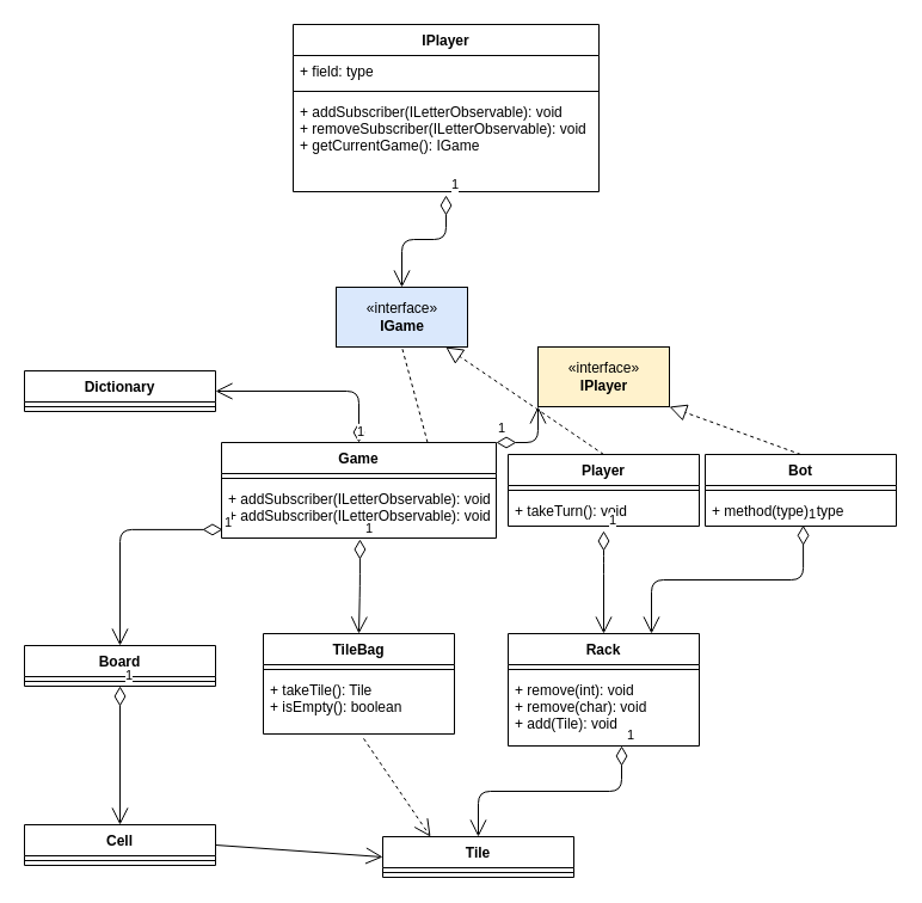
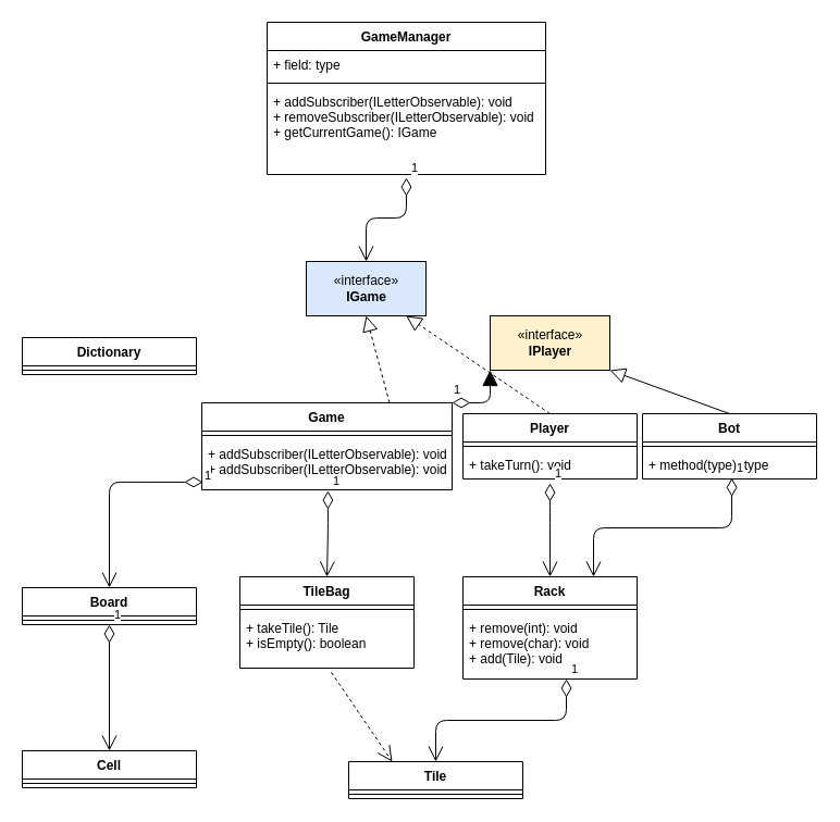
  <mxCell id="0" />
  <mxCell id="1" parent="0" />
  <mxCell id="2" value="Game" style="swimlane;fontStyle=1;align=center;verticalAlign=top;childLayout=stackLayout;horizontal=1;startSize=26;horizontalStack=0;resizeParent=1;resizeParentMax=0;resizeLast=0;collapsible=1;marginBottom=0;" parent="1" vertex="1"><mxGeometry x="185" y="370" width="230" height="80" as="geometry"><mxRectangle x="320" y="200" width="100" height="26" as="alternateBounds" /></mxGeometry></mxCell>
  <mxCell id="3" value="" style="line;strokeWidth=1;fillColor=none;align=left;verticalAlign=middle;spacingTop=-1;spacingLeft=3;spacingRight=3;rotatable=0;labelPosition=right;points=[];portConstraint=eastwest;" parent="2" vertex="1"><mxGeometry y="26" width="230" height="8" as="geometry" /></mxCell>
  <mxCell id="4" value="+ addSubscriber(ILetterObservable): void&#10;+ addSubscriber(ILetterObservable): void" style="text;strokeColor=none;fillColor=none;align=left;verticalAlign=top;spacingLeft=4;spacingRight=4;overflow=hidden;rotatable=0;points=[[0,0.5],[1,0.5]];portConstraint=eastwest;" parent="2" vertex="1"><mxGeometry y="34" width="230" height="46" as="geometry" /></mxCell>
  <mxCell id="5" value="Dictionary" style="swimlane;fontStyle=1;align=center;verticalAlign=top;childLayout=stackLayout;horizontal=1;startSize=26;horizontalStack=0;resizeParent=1;resizeParentMax=0;resizeLast=0;collapsible=1;marginBottom=0;" parent="1" vertex="1"><mxGeometry x="20" y="310" width="160" height="34" as="geometry"><mxRectangle x="49" y="410" width="90" height="26" as="alternateBounds" /></mxGeometry></mxCell>
  <mxCell id="6" value="" style="line;strokeWidth=1;fillColor=none;align=left;verticalAlign=middle;spacingTop=-1;spacingLeft=3;spacingRight=3;rotatable=0;labelPosition=right;points=[];portConstraint=eastwest;" parent="5" vertex="1"><mxGeometry y="26" width="160" height="8" as="geometry" /></mxCell>
  <mxCell id="7" value="«interface»&lt;br&gt;&lt;b&gt;IPlayer&lt;/b&gt;" style="html=1;fillColor=#fff2cc;" parent="1" vertex="1"><mxGeometry x="450" y="290" width="110" height="50" as="geometry" /></mxCell>
- <mxCell id="8" value="1" style="endArrow=open;html=1;endSize=12;startArrow=diamondThin;startSize=14;startFill=0;edgeStyle=orthogonalEdgeStyle;align=left;verticalAlign=bottom;exitX=1;exitY=0;exitDx=0;exitDy=0;entryX=0;entryY=1;entryDx=0;entryDy=0;" parent="1" source="2" target="7" edge="1"><mxGeometry x="-1" y="3" relative="1" as="geometry"><mxPoint x="240" y="410" as="sourcePoint" /><mxPoint x="400" y="410" as="targetPoint" /><Array as="points"><mxPoint x="450" y="370" /></Array></mxGeometry></mxCell>
+ <mxCell id="8" value="1" style="endArrow=block;html=1;endSize=12;startArrow=diamondThin;startSize=14;startFill=0;edgeStyle=orthogonalEdgeStyle;align=left;verticalAlign=bottom;exitX=1;exitY=0;exitDx=0;exitDy=0;entryX=0;entryY=1;entryDx=0;entryDy=0;" parent="1" source="2" target="7" edge="1"><mxGeometry x="-1" y="3" relative="1" as="geometry"><mxPoint x="240" y="410" as="sourcePoint" /><mxPoint x="400" y="410" as="targetPoint" /><Array as="points"><mxPoint x="450" y="370" /></Array></mxGeometry></mxCell>
  <mxCell id="9" value="Player" style="swimlane;fontStyle=1;align=center;verticalAlign=top;childLayout=stackLayout;horizontal=1;startSize=26;horizontalStack=0;resizeParent=1;resizeParentMax=0;resizeLast=0;collapsible=1;marginBottom=0;" parent="1" vertex="1"><mxGeometry x="425" y="380" width="160" height="60" as="geometry" /></mxCell>
  <mxCell id="10" value="" style="line;strokeWidth=1;fillColor=none;align=left;verticalAlign=middle;spacingTop=-1;spacingLeft=3;spacingRight=3;rotatable=0;labelPosition=right;points=[];portConstraint=eastwest;" parent="9" vertex="1"><mxGeometry y="26" width="160" height="8" as="geometry" /></mxCell>
  <mxCell id="11" value="+ takeTurn(): void" style="text;strokeColor=none;fillColor=none;align=left;verticalAlign=top;spacingLeft=4;spacingRight=4;overflow=hidden;rotatable=0;points=[[0,0.5],[1,0.5]];portConstraint=eastwest;" parent="9" vertex="1"><mxGeometry y="34" width="160" height="26" as="geometry" /></mxCell>
  <mxCell id="12" value="Bot" style="swimlane;fontStyle=1;align=center;verticalAlign=top;childLayout=stackLayout;horizontal=1;startSize=26;horizontalStack=0;resizeParent=1;resizeParentMax=0;resizeLast=0;collapsible=1;marginBottom=0;" parent="1" vertex="1"><mxGeometry x="590" y="380" width="160" height="60" as="geometry" /></mxCell>
  <mxCell id="13" value="" style="line;strokeWidth=1;fillColor=none;align=left;verticalAlign=middle;spacingTop=-1;spacingLeft=3;spacingRight=3;rotatable=0;labelPosition=right;points=[];portConstraint=eastwest;" parent="12" vertex="1"><mxGeometry y="26" width="160" height="8" as="geometry" /></mxCell>
  <mxCell id="14" value="+ method(type): type" style="text;strokeColor=none;fillColor=none;align=left;verticalAlign=top;spacingLeft=4;spacingRight=4;overflow=hidden;rotatable=0;points=[[0,0.5],[1,0.5]];portConstraint=eastwest;" parent="12" vertex="1"><mxGeometry y="34" width="160" height="26" as="geometry" /></mxCell>
  <mxCell id="15" value="TileBag" style="swimlane;fontStyle=1;align=center;verticalAlign=top;childLayout=stackLayout;horizontal=1;startSize=26;horizontalStack=0;resizeParent=1;resizeParentMax=0;resizeLast=0;collapsible=1;marginBottom=0;" parent="1" vertex="1"><mxGeometry x="220" y="530" width="160" height="84" as="geometry" /></mxCell>
  <mxCell id="16" value="" style="line;strokeWidth=1;fillColor=none;align=left;verticalAlign=middle;spacingTop=-1;spacingLeft=3;spacingRight=3;rotatable=0;labelPosition=right;points=[];portConstraint=eastwest;" parent="15" vertex="1"><mxGeometry y="26" width="160" height="8" as="geometry" /></mxCell>
  <mxCell id="17" value="+ takeTile(): Tile&#10;+ isEmpty(): boolean" style="text;strokeColor=none;fillColor=none;align=left;verticalAlign=top;spacingLeft=4;spacingRight=4;overflow=hidden;rotatable=0;points=[[0,0.5],[1,0.5]];portConstraint=eastwest;" parent="15" vertex="1"><mxGeometry y="34" width="160" height="50" as="geometry" /></mxCell>
  <mxCell id="18" value="1" style="endArrow=open;html=1;endSize=12;startArrow=diamondThin;startSize=14;startFill=0;edgeStyle=orthogonalEdgeStyle;align=left;verticalAlign=bottom;entryX=0.5;entryY=0;entryDx=0;entryDy=0;exitX=0.504;exitY=1.022;exitDx=0;exitDy=0;exitPerimeter=0;" parent="1" source="4" target="15" edge="1"><mxGeometry x="-1" y="3" relative="1" as="geometry"><mxPoint x="300" y="470" as="sourcePoint" /><mxPoint x="520" y="410" as="targetPoint" /></mxGeometry></mxCell>
  <mxCell id="19" value="Rack" style="swimlane;fontStyle=1;align=center;verticalAlign=top;childLayout=stackLayout;horizontal=1;startSize=26;horizontalStack=0;resizeParent=1;resizeParentMax=0;resizeLast=0;collapsible=1;marginBottom=0;" parent="1" vertex="1"><mxGeometry x="425" y="530" width="160" height="94" as="geometry"><mxRectangle x="505" y="350" width="60" height="26" as="alternateBounds" /></mxGeometry></mxCell>
  <mxCell id="20" value="" style="line;strokeWidth=1;fillColor=none;align=left;verticalAlign=middle;spacingTop=-1;spacingLeft=3;spacingRight=3;rotatable=0;labelPosition=right;points=[];portConstraint=eastwest;" parent="19" vertex="1"><mxGeometry y="26" width="160" height="8" as="geometry" /></mxCell>
  <mxCell id="21" value="+ remove(int): void&#10;+ remove(char): void&#10;+ add(Tile): void" style="text;strokeColor=none;fillColor=none;align=left;verticalAlign=top;spacingLeft=4;spacingRight=4;overflow=hidden;rotatable=0;points=[[0,0.5],[1,0.5]];portConstraint=eastwest;" parent="19" vertex="1"><mxGeometry y="34" width="160" height="60" as="geometry" /></mxCell>
  <mxCell id="22" value="1" style="endArrow=open;html=1;endSize=12;startArrow=diamondThin;startSize=14;startFill=0;edgeStyle=orthogonalEdgeStyle;align=left;verticalAlign=bottom;entryX=0.5;entryY=0;entryDx=0;entryDy=0;" parent="1" target="19" edge="1"><mxGeometry x="-1" y="3" relative="1" as="geometry"><mxPoint x="505" y="444" as="sourcePoint" /><mxPoint x="520" y="410" as="targetPoint" /><Array as="points"><mxPoint x="505" y="470" /><mxPoint x="505" y="470" /></Array></mxGeometry></mxCell>
  <mxCell id="23" value="1" style="endArrow=open;html=1;endSize=12;startArrow=diamondThin;startSize=14;startFill=0;edgeStyle=orthogonalEdgeStyle;align=left;verticalAlign=bottom;exitX=0.513;exitY=0.974;exitDx=0;exitDy=0;exitPerimeter=0;entryX=0.75;entryY=0;entryDx=0;entryDy=0;" parent="1" source="14" target="19" edge="1"><mxGeometry x="-1" y="3" relative="1" as="geometry"><mxPoint x="360" y="410" as="sourcePoint" /><mxPoint x="520" y="410" as="targetPoint" /></mxGeometry></mxCell>
  <mxCell id="24" value="" style="endArrow=block;dashed=1;endFill=0;endSize=12;html=1;exitX=0.5;exitY=0;exitDx=0;exitDy=0;" parent="1" source="9" target="38" edge="1"><mxGeometry width="160" relative="1" as="geometry"><mxPoint x="360" y="500" as="sourcePoint" /><mxPoint x="520" y="500" as="targetPoint" /></mxGeometry></mxCell>
- <mxCell id="25" value="" style="endArrow=block;dashed=1;endFill=0;endSize=12;html=1;exitX=0.5;exitY=0;exitDx=0;exitDy=0;entryX=1;entryY=1;entryDx=0;entryDy=0;" parent="1" source="12" target="7" edge="1"><mxGeometry width="160" relative="1" as="geometry"><mxPoint x="360" y="500" as="sourcePoint" /><mxPoint x="520" y="500" as="targetPoint" /></mxGeometry></mxCell>
+ <mxCell id="25" value="" style="endArrow=block;dashed=0;endFill=0;endSize=12;html=1;exitX=0.5;exitY=0;exitDx=0;exitDy=0;entryX=1;entryY=1;entryDx=0;entryDy=0;" parent="1" source="12" target="7" edge="1"><mxGeometry width="160" relative="1" as="geometry"><mxPoint x="360" y="500" as="sourcePoint" /><mxPoint x="520" y="500" as="targetPoint" /></mxGeometry></mxCell>
  <mxCell id="26" value="Tile" style="swimlane;fontStyle=1;align=center;verticalAlign=top;childLayout=stackLayout;horizontal=1;startSize=26;horizontalStack=0;resizeParent=1;resizeParentMax=0;resizeLast=0;collapsible=1;marginBottom=0;" parent="1" vertex="1"><mxGeometry x="320" y="700" width="160" height="34" as="geometry"><mxRectangle x="400" y="520" width="50" height="26" as="alternateBounds" /></mxGeometry></mxCell>
  <mxCell id="27" value="" style="line;strokeWidth=1;fillColor=none;align=left;verticalAlign=middle;spacingTop=-1;spacingLeft=3;spacingRight=3;rotatable=0;labelPosition=right;points=[];portConstraint=eastwest;" parent="26" vertex="1"><mxGeometry y="26" width="160" height="8" as="geometry" /></mxCell>
  <mxCell id="28" value="" style="endArrow=open;endSize=12;dashed=1;html=1;exitX=0.525;exitY=1.077;exitDx=0;exitDy=0;exitPerimeter=0;entryX=0.25;entryY=0;entryDx=0;entryDy=0;" parent="1" source="17" target="26" edge="1"><mxGeometry width="160" relative="1" as="geometry"><mxPoint x="360" y="500" as="sourcePoint" /><mxPoint x="520" y="500" as="targetPoint" /><Array as="points" /></mxGeometry></mxCell>
  <mxCell id="29" value="1" style="endArrow=open;html=1;endSize=12;startArrow=diamondThin;startSize=14;startFill=0;edgeStyle=orthogonalEdgeStyle;align=left;verticalAlign=bottom;entryX=0.5;entryY=0;entryDx=0;entryDy=0;exitX=0.594;exitY=1;exitDx=0;exitDy=0;exitPerimeter=0;" parent="1" source="21" target="26" edge="1"><mxGeometry x="-1" y="3" relative="1" as="geometry"><mxPoint x="360" y="560" as="sourcePoint" /><mxPoint x="520" y="560" as="targetPoint" /></mxGeometry></mxCell>
  <mxCell id="30" value="Board" style="swimlane;fontStyle=1;align=center;verticalAlign=top;childLayout=stackLayout;horizontal=1;startSize=26;horizontalStack=0;resizeParent=1;resizeParentMax=0;resizeLast=0;collapsible=1;marginBottom=0;" parent="1" vertex="1"><mxGeometry x="20" y="540" width="160" height="34" as="geometry" /></mxCell>
  <mxCell id="31" value="" style="line;strokeWidth=1;fillColor=none;align=left;verticalAlign=middle;spacingTop=-1;spacingLeft=3;spacingRight=3;rotatable=0;labelPosition=right;points=[];portConstraint=eastwest;" parent="30" vertex="1"><mxGeometry y="26" width="160" height="8" as="geometry" /></mxCell>
  <mxCell id="32" value="1" style="endArrow=open;html=1;endSize=12;startArrow=diamondThin;startSize=14;startFill=0;edgeStyle=orthogonalEdgeStyle;align=left;verticalAlign=bottom;exitX=0.004;exitY=0.846;exitDx=0;exitDy=0;exitPerimeter=0;entryX=0.5;entryY=0;entryDx=0;entryDy=0;" parent="1" source="4" target="30" edge="1"><mxGeometry x="-1" y="3" relative="1" as="geometry"><mxPoint x="180" y="560" as="sourcePoint" /><mxPoint x="340" y="560" as="targetPoint" /></mxGeometry></mxCell>
  <mxCell id="33" value="Cell" style="swimlane;fontStyle=1;align=center;verticalAlign=top;childLayout=stackLayout;horizontal=1;startSize=26;horizontalStack=0;resizeParent=1;resizeParentMax=0;resizeLast=0;collapsible=1;marginBottom=0;" parent="1" vertex="1"><mxGeometry x="20" y="690" width="160" height="34" as="geometry" /></mxCell>
  <mxCell id="34" value="" style="line;strokeWidth=1;fillColor=none;align=left;verticalAlign=middle;spacingTop=-1;spacingLeft=3;spacingRight=3;rotatable=0;labelPosition=right;points=[];portConstraint=eastwest;" parent="33" vertex="1"><mxGeometry y="26" width="160" height="8" as="geometry" /></mxCell>
  <mxCell id="35" value="1" style="endArrow=open;html=1;endSize=12;startArrow=diamondThin;startSize=14;startFill=0;edgeStyle=orthogonalEdgeStyle;align=left;verticalAlign=bottom;exitX=0.5;exitY=1;exitDx=0;exitDy=0;entryX=0.5;entryY=0;entryDx=0;entryDy=0;" parent="1" source="30" target="33" edge="1"><mxGeometry x="-1" y="3" relative="1" as="geometry"><mxPoint x="101.28" y="600" as="sourcePoint" /><mxPoint x="340" y="560" as="targetPoint" /></mxGeometry></mxCell>
- <mxCell id="36" value="1" style="endArrow=open;html=1;endSize=12;startArrow=diamondThin;startSize=14;startFill=0;edgeStyle=orthogonalEdgeStyle;align=left;verticalAlign=bottom;exitX=0.5;exitY=0;exitDx=0;exitDy=0;entryX=1;entryY=0.5;entryDx=0;entryDy=0;" parent="1" source="2" target="5" edge="1"><mxGeometry x="-1" y="3" relative="1" as="geometry"><mxPoint x="280" y="530" as="sourcePoint" /><mxPoint x="440" y="530" as="targetPoint" /></mxGeometry></mxCell>
- <mxCell id="37" value="" style="endArrow=open;endFill=1;endSize=12;html=1;exitX=1;exitY=0.5;exitDx=0;exitDy=0;entryX=0;entryY=0.5;entryDx=0;entryDy=0;" edge="1" parent="1" source="33" target="26"><mxGeometry width="160" relative="1" as="geometry"><mxPoint x="340" y="560" as="sourcePoint" /><mxPoint x="500" y="560" as="targetPoint" /></mxGeometry></mxCell>
  <mxCell id="38" value="«interface»&lt;br&gt;&lt;b&gt;IGame&lt;/b&gt;" style="html=1;fillColor=#dae8fc;" vertex="1" parent="1"><mxGeometry x="281" y="240" width="110" height="50" as="geometry" /></mxCell>
- <mxCell id="39" value="" style="endArrow=none;dashed=1;endFill=0;endSize=12;html=1;exitX=0.75;exitY=0;exitDx=0;exitDy=0;entryX=0.5;entryY=1;entryDx=0;entryDy=0;" edge="1" parent="1" source="2" target="38"><mxGeometry width="160" relative="1" as="geometry"><mxPoint x="271" y="420" as="sourcePoint" /><mxPoint x="431" y="420" as="targetPoint" /></mxGeometry></mxCell>
- <mxCell id="40" value="IPlayer" style="swimlane;fontStyle=1;align=center;verticalAlign=top;childLayout=stackLayout;horizontal=1;startSize=26;horizontalStack=0;resizeParent=1;resizeParentMax=0;resizeLast=0;collapsible=1;marginBottom=0;" vertex="1" parent="1"><mxGeometry x="245" y="20" width="256" height="140" as="geometry" /></mxCell>
+ <mxCell id="39" value="" style="endArrow=block;dashed=1;endFill=0;endSize=12;html=1;exitX=0.75;exitY=0;exitDx=0;exitDy=0;entryX=0.5;entryY=1;entryDx=0;entryDy=0;" edge="1" parent="1" source="2" target="38"><mxGeometry width="160" relative="1" as="geometry"><mxPoint x="271" y="420" as="sourcePoint" /><mxPoint x="431" y="420" as="targetPoint" /></mxGeometry></mxCell>
+ <mxCell id="40" value="GameManager" style="swimlane;fontStyle=1;align=center;verticalAlign=top;childLayout=stackLayout;horizontal=1;startSize=26;horizontalStack=0;resizeParent=1;resizeParentMax=0;resizeLast=0;collapsible=1;marginBottom=0;" vertex="1" parent="1"><mxGeometry x="245" y="20" width="256" height="140" as="geometry" /></mxCell>
  <mxCell id="41" value="+ field: type" style="text;strokeColor=none;fillColor=none;align=left;verticalAlign=top;spacingLeft=4;spacingRight=4;overflow=hidden;rotatable=0;points=[[0,0.5],[1,0.5]];portConstraint=eastwest;" vertex="1" parent="40"><mxGeometry y="26" width="256" height="26" as="geometry" /></mxCell>
  <mxCell id="42" value="" style="line;strokeWidth=1;fillColor=none;align=left;verticalAlign=middle;spacingTop=-1;spacingLeft=3;spacingRight=3;rotatable=0;labelPosition=right;points=[];portConstraint=eastwest;" vertex="1" parent="40"><mxGeometry y="52" width="256" height="8" as="geometry" /></mxCell>
  <mxCell id="43" value="+ addSubscriber(ILetterObservable): void&#10;+ removeSubscriber(ILetterObservable): void&#10;+ getCurrentGame(): IGame" style="text;strokeColor=none;fillColor=none;align=left;verticalAlign=top;spacingLeft=4;spacingRight=4;overflow=hidden;rotatable=0;points=[[0,0.5],[1,0.5]];portConstraint=eastwest;" vertex="1" parent="40"><mxGeometry y="60" width="256" height="80" as="geometry" /></mxCell>
  <mxCell id="44" value="1" style="endArrow=open;html=1;endSize=12;startArrow=diamondThin;startSize=14;startFill=0;edgeStyle=orthogonalEdgeStyle;align=left;verticalAlign=bottom;entryX=0.5;entryY=0;entryDx=0;entryDy=0;exitX=0.5;exitY=1.038;exitDx=0;exitDy=0;exitPerimeter=0;" edge="1" parent="1" source="43" target="38"><mxGeometry x="-1" y="3" relative="1" as="geometry"><mxPoint x="351" y="190" as="sourcePoint" /><mxPoint x="431" y="420" as="targetPoint" /><Array as="points"><mxPoint x="373" y="200" /><mxPoint x="336" y="200" /></Array></mxGeometry></mxCell>
